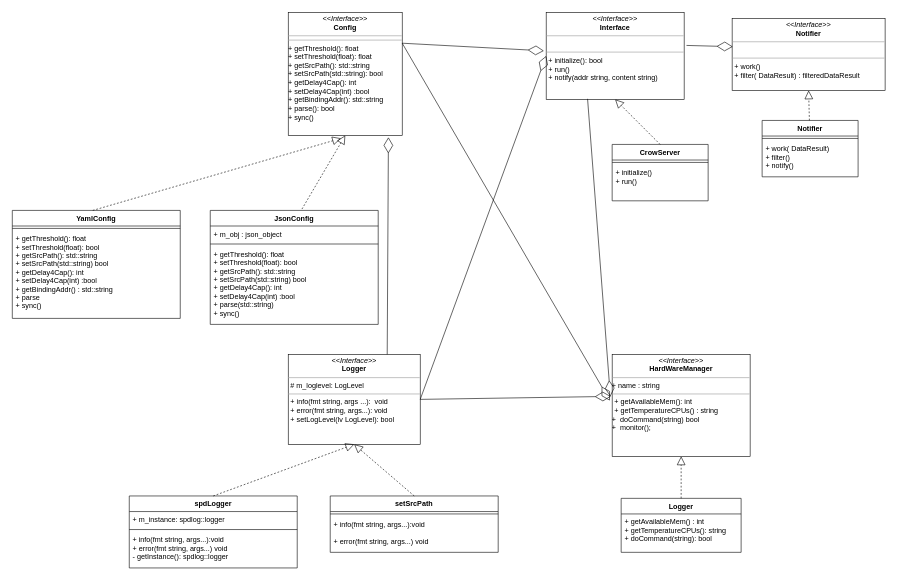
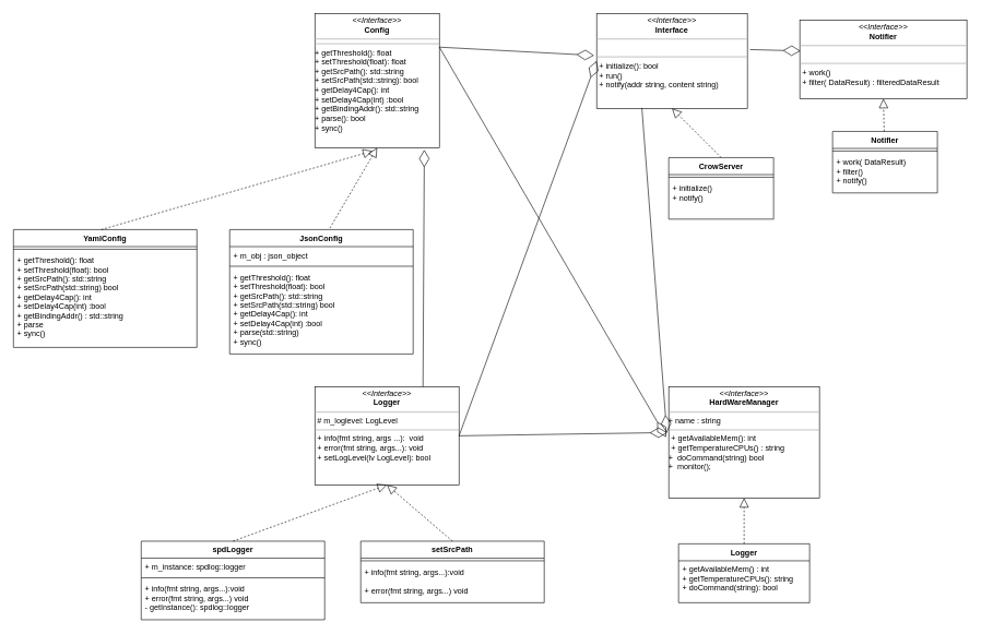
  <mxCell id="0" />
  <mxCell id="1" parent="0" />
  <mxCell id="2" value="&lt;p style=&quot;margin:0px;margin-top:4px;text-align:center;&quot;&gt;&lt;i&gt;&amp;lt;&amp;lt;Interface&amp;gt;&amp;gt;&lt;/i&gt;&lt;br&gt;&lt;b&gt;Logger&lt;/b&gt;&lt;br&gt;&lt;/p&gt;&lt;hr size=&quot;1&quot;&gt;&lt;p style=&quot;margin:0px;margin-left:4px;&quot;&gt;# m_loglevel: LogLevel&lt;br&gt;&lt;/p&gt;&lt;hr size=&quot;1&quot;&gt;&lt;p style=&quot;margin:0px;margin-left:4px;&quot;&gt;+ info(fmt string, args ...):&amp;nbsp; void&lt;br&gt;+ error(fmt string, args...): void&lt;/p&gt;&lt;p style=&quot;margin:0px;margin-left:4px;&quot;&gt;+ setLogLevel(lv LogLevel): bool&lt;br&gt;&lt;/p&gt;" style="verticalAlign=top;align=left;overflow=fill;fontSize=12;fontFamily=Helvetica;html=1;" parent="1" vertex="1"><mxGeometry x="480" y="590" width="220" height="150" as="geometry" /></mxCell>
  <mxCell id="3" value="spdLogger" style="swimlane;fontStyle=1;align=center;verticalAlign=top;childLayout=stackLayout;horizontal=1;startSize=26;horizontalStack=0;resizeParent=1;resizeParentMax=0;resizeLast=0;collapsible=1;marginBottom=0;" parent="1" vertex="1"><mxGeometry x="215" y="826" width="280" height="120" as="geometry" /></mxCell>
  <mxCell id="4" value="+ m_instance: spdlog::logger" style="text;strokeColor=none;fillColor=none;align=left;verticalAlign=top;spacingLeft=4;spacingRight=4;overflow=hidden;rotatable=0;points=[[0,0.5],[1,0.5]];portConstraint=eastwest;" parent="3" vertex="1"><mxGeometry y="26" width="280" height="26" as="geometry" /></mxCell>
  <mxCell id="5" value="" style="line;strokeWidth=1;fillColor=none;align=left;verticalAlign=middle;spacingTop=-1;spacingLeft=3;spacingRight=3;rotatable=0;labelPosition=right;points=[];portConstraint=eastwest;strokeColor=inherit;" parent="3" vertex="1"><mxGeometry y="52" width="280" height="8" as="geometry" /></mxCell>
  <mxCell id="6" value="+ info(fmt string, args...):void &#10;+ error(fmt string, args...) void&#10;- getInstance(): spdlog::logger&#10;" style="text;strokeColor=none;fillColor=none;align=left;verticalAlign=top;spacingLeft=4;spacingRight=4;overflow=hidden;rotatable=0;points=[[0,0.5],[1,0.5]];portConstraint=eastwest;" parent="3" vertex="1"><mxGeometry y="60" width="280" height="60" as="geometry" /></mxCell>
  <mxCell id="7" value="" style="endArrow=block;dashed=1;endFill=0;endSize=12;html=1;rounded=0;entryX=0.5;entryY=1;entryDx=0;entryDy=0;exitX=0.5;exitY=0;exitDx=0;exitDy=0;" parent="1" source="3" target="2" edge="1"><mxGeometry width="160" relative="1" as="geometry"><mxPoint x="340" y="830" as="sourcePoint" /><mxPoint x="500" y="830" as="targetPoint" /></mxGeometry></mxCell>
  <mxCell id="8" value="setSrcPath" style="swimlane;fontStyle=1;align=center;verticalAlign=top;childLayout=stackLayout;horizontal=1;startSize=26;horizontalStack=0;resizeParent=1;resizeParentMax=0;resizeLast=0;collapsible=1;marginBottom=0;" parent="1" vertex="1"><mxGeometry x="550" y="826" width="280" height="94" as="geometry" /></mxCell>
  <mxCell id="9" value="" style="line;strokeWidth=1;fillColor=none;align=left;verticalAlign=middle;spacingTop=-1;spacingLeft=3;spacingRight=3;rotatable=0;labelPosition=right;points=[];portConstraint=eastwest;strokeColor=inherit;" parent="8" vertex="1"><mxGeometry y="26" width="280" height="8" as="geometry" /></mxCell>
  <mxCell id="10" value="+ info(fmt string, args...):void &#10;&#10;+ error(fmt string, args...) void" style="text;strokeColor=none;fillColor=none;align=left;verticalAlign=top;spacingLeft=4;spacingRight=4;overflow=hidden;rotatable=0;points=[[0,0.5],[1,0.5]];portConstraint=eastwest;" parent="8" vertex="1"><mxGeometry y="34" width="280" height="60" as="geometry" /></mxCell>
  <mxCell id="11" value="" style="endArrow=block;dashed=1;endFill=0;endSize=12;html=1;rounded=0;entryX=0.5;entryY=1;entryDx=0;entryDy=0;exitX=0.5;exitY=0;exitDx=0;exitDy=0;" parent="1" source="8" target="2" edge="1"><mxGeometry width="160" relative="1" as="geometry"><mxPoint x="340" y="830" as="sourcePoint" /><mxPoint x="500" y="830" as="targetPoint" /></mxGeometry></mxCell>
  <mxCell id="12" value="&lt;p style=&quot;margin:0px;margin-top:4px;text-align:center;&quot;&gt;&lt;i&gt;&amp;lt;&amp;lt;Interface&amp;gt;&amp;gt;&lt;/i&gt;&lt;br&gt;&lt;b&gt;HardWareManager&lt;/b&gt;&lt;br&gt;&lt;/p&gt;&lt;hr size=&quot;1&quot;&gt;+ name : string&lt;br&gt;&lt;hr size=&quot;1&quot;&gt;&lt;p style=&quot;margin:0px;margin-left:4px;&quot;&gt;+ getAvailableMem(): int&lt;br&gt;+ getTemperatureCPUs() : string&lt;br&gt;&lt;/p&gt;&lt;div&gt;+&amp;nbsp; doCommand(string) bool&lt;br&gt;&lt;/div&gt;&lt;div&gt;+&amp;nbsp; monitor();&lt;br&gt;&lt;/div&gt;" style="verticalAlign=top;align=left;overflow=fill;fontSize=12;fontFamily=Helvetica;html=1;" parent="1" vertex="1"><mxGeometry x="1020" y="590" width="230" height="170" as="geometry" /></mxCell>
  <mxCell id="13" value="Logger" style="swimlane;fontStyle=1;align=center;verticalAlign=top;childLayout=stackLayout;horizontal=1;startSize=26;horizontalStack=0;resizeParent=1;resizeParentMax=0;resizeLast=0;collapsible=1;marginBottom=0;" parent="1" vertex="1"><mxGeometry x="1035" y="830" width="200" height="90" as="geometry" /></mxCell>
  <mxCell id="14" value="+ getAvailableMem() : int&#10;+ getTemperatureCPUs(): string&#10;+ doCommand(string): bool&#10;" style="text;strokeColor=none;fillColor=none;align=left;verticalAlign=top;spacingLeft=4;spacingRight=4;overflow=hidden;rotatable=0;points=[[0,0.5],[1,0.5]];portConstraint=eastwest;" parent="13" vertex="1"><mxGeometry y="26" width="200" height="64" as="geometry" /></mxCell>
  <mxCell id="15" value="" style="endArrow=block;dashed=1;endFill=0;endSize=12;html=1;rounded=0;entryX=0.5;entryY=1;entryDx=0;entryDy=0;exitX=0.5;exitY=0;exitDx=0;exitDy=0;" parent="1" source="13" target="12" edge="1"><mxGeometry width="160" relative="1" as="geometry"><mxPoint x="760" y="825" as="sourcePoint" /><mxPoint x="920" y="825" as="targetPoint" /></mxGeometry></mxCell>
  <mxCell id="16" value="&lt;p style=&quot;margin:0px;margin-top:4px;text-align:center;&quot;&gt;&lt;i&gt;&amp;lt;&amp;lt;Interface&amp;gt;&amp;gt;&lt;/i&gt;&lt;br&gt;&lt;b&gt;Config&lt;/b&gt;&lt;br&gt;&lt;/p&gt;&lt;hr size=&quot;1&quot;&gt;&lt;hr size=&quot;1&quot;&gt;&lt;div&gt;+ getThreshold(): float&lt;/div&gt;&lt;div&gt;+ setThreshold(float): float&lt;br&gt;&lt;/div&gt;&lt;div&gt;+ getSrcPath(): std::string&lt;/div&gt;&lt;div&gt;+ setSrcPath(std::string): bool&lt;/div&gt;&lt;div&gt;+ getDelay4Cap(): int&lt;br&gt;+ setDelay4Cap(int) :bool&lt;/div&gt;&lt;div&gt;+ getBindingAddr(): std::string&lt;/div&gt;&lt;div&gt;+ parse(): bool&lt;br&gt;&lt;/div&gt;&lt;div&gt;+ sync()&lt;/div&gt;" style="verticalAlign=top;align=left;overflow=fill;fontSize=12;fontFamily=Helvetica;html=1;" parent="1" vertex="1"><mxGeometry x="480" y="20" width="190" height="205" as="geometry" /></mxCell>
  <mxCell id="17" value="&lt;p style=&quot;margin:0px;margin-top:4px;text-align:center;&quot;&gt;&lt;i&gt;&amp;lt;&amp;lt;Interface&amp;gt;&amp;gt;&lt;/i&gt;&lt;br&gt;&lt;b&gt;Interface&lt;/b&gt;&lt;br&gt;&lt;/p&gt;&lt;hr size=&quot;1&quot;&gt;&lt;br&gt;&lt;hr size=&quot;1&quot;&gt;&lt;p style=&quot;margin:0px;margin-left:4px;&quot;&gt;+ initialize(): bool&lt;br&gt;+ run()&lt;/p&gt;&lt;p style=&quot;margin:0px;margin-left:4px;&quot;&gt;+ notify(addr string, content string)&lt;br&gt;&lt;/p&gt;" style="verticalAlign=top;align=left;overflow=fill;fontSize=12;fontFamily=Helvetica;html=1;" parent="1" vertex="1"><mxGeometry x="910" y="20" width="230" height="145" as="geometry" /></mxCell>
  <mxCell id="18" value="CrowServer" style="swimlane;fontStyle=1;align=center;verticalAlign=top;childLayout=stackLayout;horizontal=1;startSize=26;horizontalStack=0;resizeParent=1;resizeParentMax=0;resizeLast=0;collapsible=1;marginBottom=0;" parent="1" vertex="1"><mxGeometry x="1020" y="240" width="160" height="94" as="geometry" /></mxCell>
  <mxCell id="19" value="" style="line;strokeWidth=1;fillColor=none;align=left;verticalAlign=middle;spacingTop=-1;spacingLeft=3;spacingRight=3;rotatable=0;labelPosition=right;points=[];portConstraint=eastwest;strokeColor=inherit;" parent="18" vertex="1"><mxGeometry y="26" width="160" height="8" as="geometry" /></mxCell>
- <mxCell id="20" value="+ initialize()&#10;+ run() &#10;" style="text;strokeColor=none;fillColor=none;align=left;verticalAlign=top;spacingLeft=4;spacingRight=4;overflow=hidden;rotatable=0;points=[[0,0.5],[1,0.5]];portConstraint=eastwest;" parent="18" vertex="1"><mxGeometry y="34" width="160" height="60" as="geometry" /></mxCell>
+ <mxCell id="20" value="+ initialize()&#10;+ notify() &#10;" style="text;strokeColor=none;fillColor=none;align=left;verticalAlign=top;spacingLeft=4;spacingRight=4;overflow=hidden;rotatable=0;points=[[0,0.5],[1,0.5]];portConstraint=eastwest;" parent="18" vertex="1"><mxGeometry y="34" width="160" height="60" as="geometry" /></mxCell>
  <mxCell id="21" value="YamlConfig" style="swimlane;fontStyle=1;align=center;verticalAlign=top;childLayout=stackLayout;horizontal=1;startSize=26;horizontalStack=0;resizeParent=1;resizeParentMax=0;resizeLast=0;collapsible=1;marginBottom=0;" vertex="1" parent="1"><mxGeometry x="20" y="350" width="280" height="180" as="geometry" /></mxCell>
  <mxCell id="22" value="" style="line;strokeWidth=1;fillColor=none;align=left;verticalAlign=middle;spacingTop=-1;spacingLeft=3;spacingRight=3;rotatable=0;labelPosition=right;points=[];portConstraint=eastwest;strokeColor=inherit;" vertex="1" parent="21"><mxGeometry y="26" width="280" height="8" as="geometry" /></mxCell>
  <mxCell id="23" value="+ getThreshold(): float&#10;+ setThreshold(float): bool&#10;+ getSrcPath(): std::string&#10;+ setSrcPath(std::string) bool&#10;+ getDelay4Cap(): int&#10;+ setDelay4Cap(int) :bool&#10;+ getBindingAddr() : std::string&#10;+ parse&#10;+ sync()" style="text;strokeColor=none;fillColor=none;align=left;verticalAlign=top;spacingLeft=4;spacingRight=4;overflow=hidden;rotatable=0;points=[[0,0.5],[1,0.5]];portConstraint=eastwest;" vertex="1" parent="21"><mxGeometry y="34" width="280" height="146" as="geometry" /></mxCell>
  <mxCell id="24" value="" style="endArrow=block;dashed=1;endFill=0;endSize=12;html=1;rounded=0;entryX=0.463;entryY=1.024;entryDx=0;entryDy=0;entryPerimeter=0;exitX=0.479;exitY=0;exitDx=0;exitDy=0;exitPerimeter=0;" edge="1" parent="1" source="21" target="16"><mxGeometry width="160" relative="1" as="geometry"><mxPoint x="470" y="1290" as="sourcePoint" /><mxPoint x="630" y="1290" as="targetPoint" /></mxGeometry></mxCell>
  <mxCell id="25" value="JsonConfig" style="swimlane;fontStyle=1;align=center;verticalAlign=top;childLayout=stackLayout;horizontal=1;startSize=26;horizontalStack=0;resizeParent=1;resizeParentMax=0;resizeLast=0;collapsible=1;marginBottom=0;" vertex="1" parent="1"><mxGeometry x="350" y="350" width="280" height="190" as="geometry" /></mxCell>
  <mxCell id="26" value="+ m_obj : json_object" style="text;strokeColor=none;fillColor=none;align=left;verticalAlign=top;spacingLeft=4;spacingRight=4;overflow=hidden;rotatable=0;points=[[0,0.5],[1,0.5]];portConstraint=eastwest;" vertex="1" parent="25"><mxGeometry y="26" width="280" height="26" as="geometry" /></mxCell>
  <mxCell id="27" value="" style="line;strokeWidth=1;fillColor=none;align=left;verticalAlign=middle;spacingTop=-1;spacingLeft=3;spacingRight=3;rotatable=0;labelPosition=right;points=[];portConstraint=eastwest;strokeColor=inherit;" vertex="1" parent="25"><mxGeometry y="52" width="280" height="8" as="geometry" /></mxCell>
  <mxCell id="28" value="+ getThreshold(): float&#10;+ setThreshold(float): bool&#10;+ getSrcPath(): std::string&#10;+ setSrcPath(std::string) bool&#10;+ getDelay4Cap(): int&#10;+ setDelay4Cap(int) :bool&#10;+ parse(std::string)&#10;+ sync()&#10;&#10;" style="text;strokeColor=none;fillColor=none;align=left;verticalAlign=top;spacingLeft=4;spacingRight=4;overflow=hidden;rotatable=0;points=[[0,0.5],[1,0.5]];portConstraint=eastwest;" vertex="1" parent="25"><mxGeometry y="60" width="280" height="130" as="geometry" /></mxCell>
  <mxCell id="29" value="" style="endArrow=block;dashed=1;endFill=0;endSize=12;html=1;rounded=0;entryX=0.5;entryY=1;entryDx=0;entryDy=0;exitX=0.546;exitY=-0.012;exitDx=0;exitDy=0;exitPerimeter=0;" edge="1" parent="1" source="25" target="16"><mxGeometry width="160" relative="1" as="geometry"><mxPoint x="570" y="1230" as="sourcePoint" /><mxPoint x="730" y="1230" as="targetPoint" /></mxGeometry></mxCell>
  <mxCell id="30" value="" style="endArrow=diamondThin;endFill=0;endSize=24;html=1;rounded=0;entryX=-0.009;entryY=0.412;entryDx=0;entryDy=0;entryPerimeter=0;" edge="1" parent="1" target="12"><mxGeometry width="160" relative="1" as="geometry"><mxPoint x="700" y="665" as="sourcePoint" /><mxPoint x="780" y="970" as="targetPoint" /></mxGeometry></mxCell>
  <mxCell id="31" value="" style="endArrow=diamondThin;endFill=0;endSize=24;html=1;rounded=0;entryX=0;entryY=0.5;entryDx=0;entryDy=0;exitX=1;exitY=0.5;exitDx=0;exitDy=0;" edge="1" parent="1" source="2" target="17"><mxGeometry width="160" relative="1" as="geometry"><mxPoint x="620" y="970" as="sourcePoint" /><mxPoint x="780" y="970" as="targetPoint" /></mxGeometry></mxCell>
  <mxCell id="32" value="" style="endArrow=diamondThin;endFill=0;endSize=24;html=1;rounded=0;entryX=0.879;entryY=1.015;entryDx=0;entryDy=0;entryPerimeter=0;exitX=0.75;exitY=0;exitDx=0;exitDy=0;" edge="1" parent="1" source="2" target="16"><mxGeometry width="160" relative="1" as="geometry"><mxPoint x="880" y="330" as="sourcePoint" /><mxPoint x="730" y="600" as="targetPoint" /></mxGeometry></mxCell>
  <mxCell id="33" value="" style="endArrow=block;dashed=1;endFill=0;endSize=12;html=1;rounded=0;entryX=0.5;entryY=1;entryDx=0;entryDy=0;exitX=0.5;exitY=0;exitDx=0;exitDy=0;" edge="1" parent="1" source="18" target="17"><mxGeometry width="160" relative="1" as="geometry"><mxPoint x="610" y="1060" as="sourcePoint" /><mxPoint x="770" y="1060" as="targetPoint" /></mxGeometry></mxCell>
  <mxCell id="34" value="" style="endArrow=diamondThin;endFill=0;endSize=24;html=1;rounded=0;entryX=-0.017;entryY=0.453;entryDx=0;entryDy=0;entryPerimeter=0;exitX=1;exitY=0.25;exitDx=0;exitDy=0;" edge="1" parent="1" source="16" target="12"><mxGeometry width="160" relative="1" as="geometry"><mxPoint x="700" y="820" as="sourcePoint" /><mxPoint x="860" y="820" as="targetPoint" /></mxGeometry></mxCell>
  <mxCell id="35" value="" style="endArrow=diamondThin;endFill=0;endSize=24;html=1;rounded=0;exitX=1;exitY=0.25;exitDx=0;exitDy=0;entryX=-0.017;entryY=0.441;entryDx=0;entryDy=0;entryPerimeter=0;" edge="1" parent="1" source="16" target="17"><mxGeometry width="160" relative="1" as="geometry"><mxPoint x="850" y="400" as="sourcePoint" /><mxPoint x="1090" y="100" as="targetPoint" /></mxGeometry></mxCell>
  <mxCell id="36" value="Notifier" style="swimlane;fontStyle=1;align=center;verticalAlign=top;childLayout=stackLayout;horizontal=1;startSize=26;horizontalStack=0;resizeParent=1;resizeParentMax=0;resizeLast=0;collapsible=1;marginBottom=0;" vertex="1" parent="1"><mxGeometry x="1270" y="200" width="160" height="94" as="geometry" /></mxCell>
  <mxCell id="37" value="" style="line;strokeWidth=1;fillColor=none;align=left;verticalAlign=middle;spacingTop=-1;spacingLeft=3;spacingRight=3;rotatable=0;labelPosition=right;points=[];portConstraint=eastwest;strokeColor=inherit;" vertex="1" parent="36"><mxGeometry y="26" width="160" height="8" as="geometry" /></mxCell>
  <mxCell id="38" value="+ work( DataResult)&#10;+ filter()&#10;+ notify()&#10;" style="text;strokeColor=none;fillColor=none;align=left;verticalAlign=top;spacingLeft=4;spacingRight=4;overflow=hidden;rotatable=0;points=[[0,0.5],[1,0.5]];portConstraint=eastwest;" vertex="1" parent="36"><mxGeometry y="34" width="160" height="60" as="geometry" /></mxCell>
  <mxCell id="39" value="" style="endArrow=diamondThin;endFill=0;endSize=24;html=1;rounded=0;entryX=-0.013;entryY=0.412;entryDx=0;entryDy=0;entryPerimeter=0;exitX=0.3;exitY=0.993;exitDx=0;exitDy=0;exitPerimeter=0;" edge="1" parent="1" source="17" target="12"><mxGeometry width="160" relative="1" as="geometry"><mxPoint x="1050" y="370" as="sourcePoint" /><mxPoint x="1210" y="370" as="targetPoint" /></mxGeometry></mxCell>
  <mxCell id="40" value="&lt;p style=&quot;margin:0px;margin-top:4px;text-align:center;&quot;&gt;&lt;i&gt;&amp;lt;&amp;lt;Interface&amp;gt;&amp;gt;&lt;/i&gt;&lt;br&gt;&lt;b&gt;Notifier&lt;/b&gt;&lt;br&gt;&lt;/p&gt;&lt;hr size=&quot;1&quot;&gt;&lt;br&gt;&lt;hr size=&quot;1&quot;&gt;&lt;p style=&quot;margin:0px;margin-left:4px;&quot;&gt;+ work()&lt;br&gt;+ filter( DataResult) : filteredDataResult&lt;br&gt;&lt;/p&gt;" style="verticalAlign=top;align=left;overflow=fill;fontSize=12;fontFamily=Helvetica;html=1;" vertex="1" parent="1"><mxGeometry x="1220" y="30" width="255" height="120" as="geometry" /></mxCell>
  <mxCell id="41" value="" style="endArrow=block;dashed=1;endFill=0;endSize=12;html=1;rounded=0;entryX=0.5;entryY=1;entryDx=0;entryDy=0;" edge="1" parent="1" source="36" target="40"><mxGeometry width="160" relative="1" as="geometry"><mxPoint x="1370" y="370" as="sourcePoint" /><mxPoint x="1530" y="370" as="targetPoint" /></mxGeometry></mxCell>
  <mxCell id="42" value="" style="endArrow=diamondThin;endFill=0;endSize=24;html=1;rounded=0;entryX=0.004;entryY=0.392;entryDx=0;entryDy=0;entryPerimeter=0;exitX=1.017;exitY=0.379;exitDx=0;exitDy=0;exitPerimeter=0;" edge="1" parent="1" source="17" target="40"><mxGeometry width="160" relative="1" as="geometry"><mxPoint x="1370" y="370" as="sourcePoint" /><mxPoint x="1530" y="370" as="targetPoint" /></mxGeometry></mxCell>
